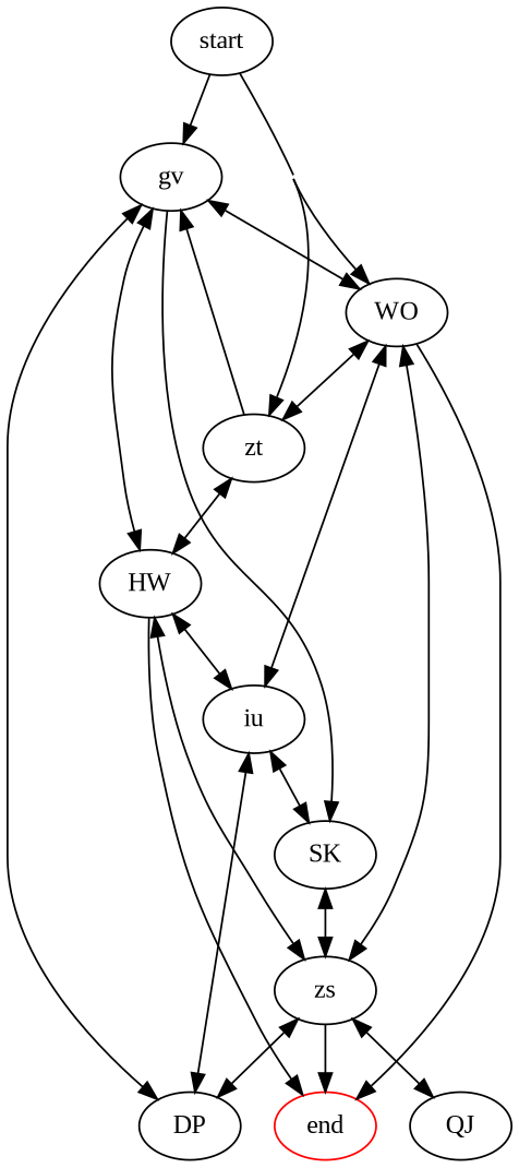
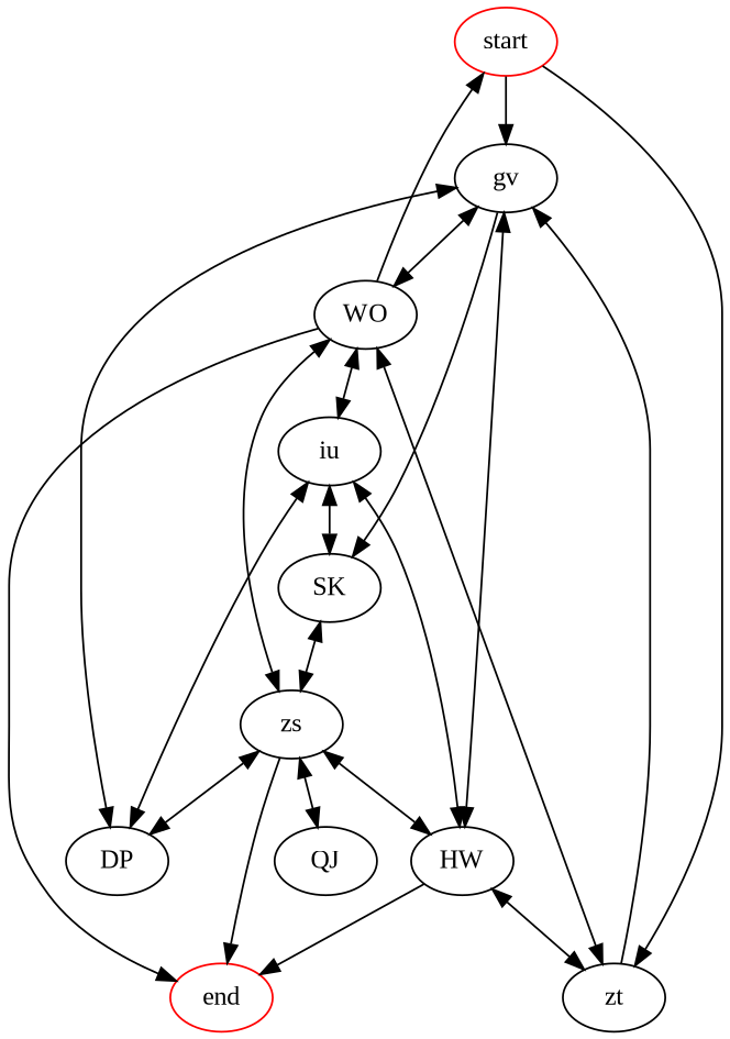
  digraph {
    concentrate=true
    fontname="Liberation Serif"
    node [fontname="Liberation Serif"]
    edge [fontname="Liberation Serif"]
-   start [color=black]
+   start [color=red]
    gv
    WO
    zt
    HW
    DP
    SK
    zs
    iu
    end [color=red]
    QJ
    start -> gv
-   start -> WO
+   WO -> start
    start -> zt
    gv -> WO
    gv -> HW
    gv -> DP
    gv -> SK
    WO -> gv
    WO -> zt
    WO -> zs
    WO -> iu
    WO -> end
    zt -> gv
    zt -> WO
    zt -> HW
    HW -> gv
    HW -> zt
    HW -> zs
    HW -> iu
    HW -> end
    DP -> gv
    DP -> zs
    DP -> iu
    SK -> zs
    SK -> iu
    zs -> WO
    zs -> HW
    zs -> DP
    zs -> SK
    zs -> end
    zs -> QJ
    iu -> WO
    iu -> HW
    iu -> DP
    iu -> SK
    QJ -> zs
  }
